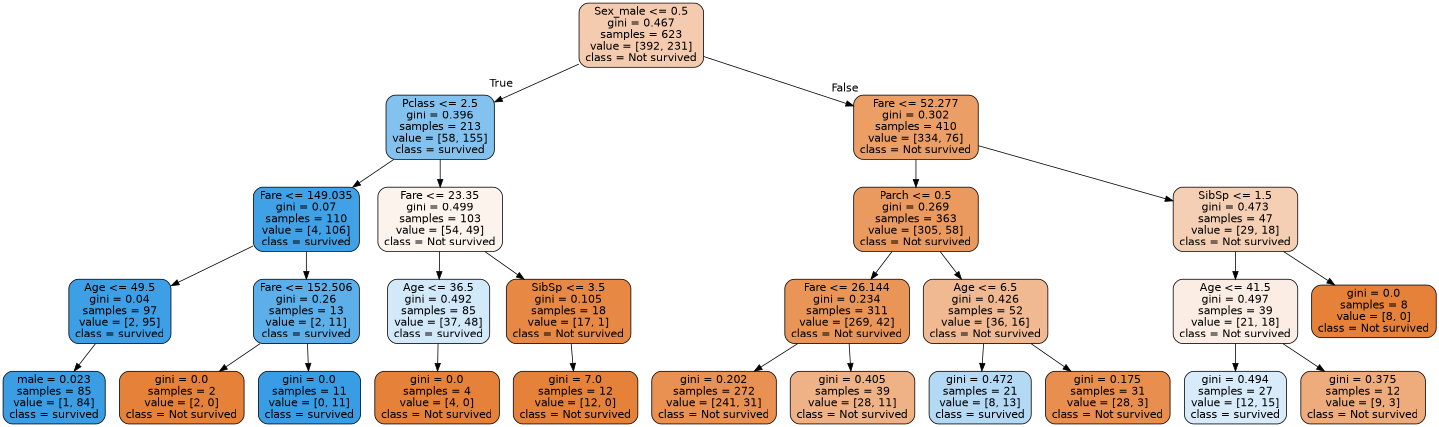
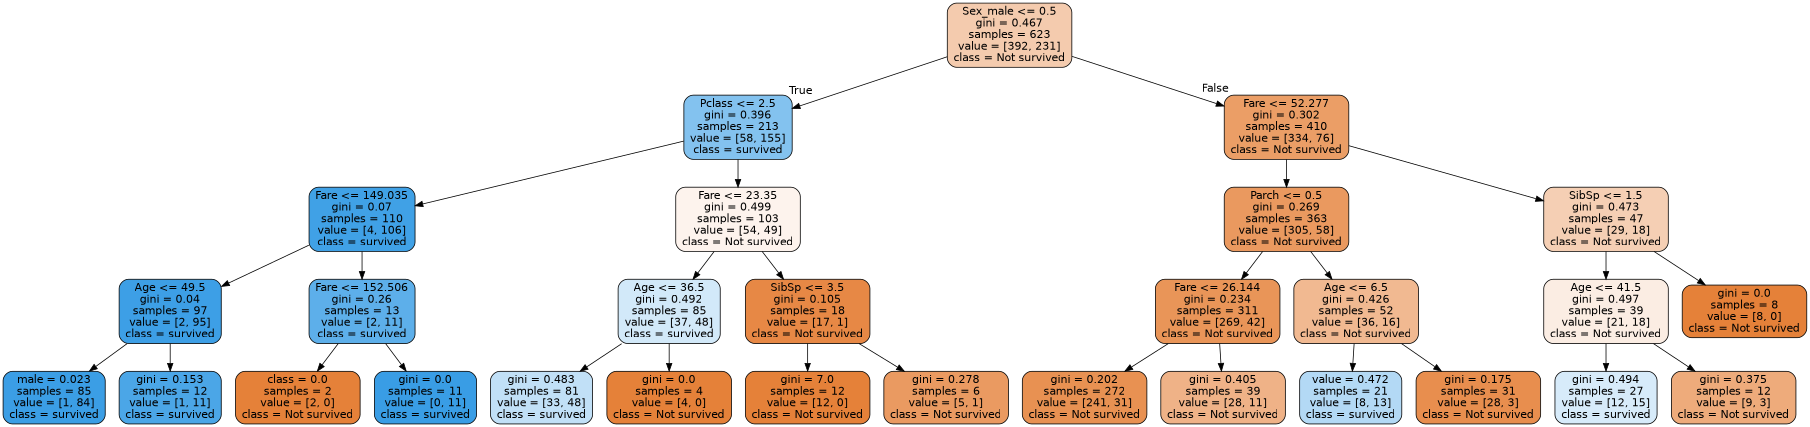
  digraph {
    node [color=black fillcolor="#e58139" fontname=helvetica shape=box style="filled, rounded"]
    edge [fontname=helvetica]
    n1 [fillcolor="#f4cbae" label="Sex_male <= 0.5\ngini = 0.467\nsamples = 623\nvalue = [392, 231]\nclass = Not survived"]
    n2 [fillcolor="#83c2ef" label="Pclass <= 2.5\ngini = 0.396\nsamples = 213\nvalue = [58, 155]\nclass = survived"]
    n3 [fillcolor="#eb9e66" label="Fare <= 52.277\ngini = 0.302\nsamples = 410\nvalue = [334, 76]\nclass = Not survived"]
    n4 [fillcolor="#40a1e6" label="Fare <= 149.035\ngini = 0.07\nsamples = 110\nvalue = [4, 106]\nclass = survived"]
    n5 [fillcolor="#fdf3ed" label="Fare <= 23.35\ngini = 0.499\nsamples = 103\nvalue = [54, 49]\nclass = Not survived"]
    n6 [fillcolor="#ea995f" label="Parch <= 0.5\ngini = 0.269\nsamples = 363\nvalue = [305, 58]\nclass = Not survived"]
    n7 [fillcolor="#f5cfb4" label="SibSp <= 1.5\ngini = 0.473\nsamples = 47\nvalue = [29, 18]\nclass = Not survived"]
    n8 [fillcolor="#3d9fe6" label="Age <= 49.5\ngini = 0.04\nsamples = 97\nvalue = [2, 95]\nclass = survived"]
    n9 [fillcolor="#5dafea" label="Fare <= 152.506\ngini = 0.26\nsamples = 13\nvalue = [2, 11]\nclass = survived"]
    n10 [fillcolor="#d2e9f9" label="Age <= 36.5\ngini = 0.492\nsamples = 85\nvalue = [37, 48]\nclass = survived"]
    n11 [fillcolor="#e78845" label="SibSp <= 3.5\ngini = 0.105\nsamples = 18\nvalue = [17, 1]\nclass = Not survived"]
    n12 [fillcolor="#3b9ee5" label="male = 0.023\nsamples = 85\nvalue = [1, 84]\nclass = survived"]
-   n14 [label="gini = 0.0\nsamples = 2\nvalue = [2, 0]\nclass = Not survived"]
+   n13 [fillcolor="#4ba6e7" label="gini = 0.153\nsamples = 12\nvalue = [1, 11]\nclass = survived"]
+   n14 [label="class = 0.0\nsamples = 2\nvalue = [2, 0]\nclass = Not survived"]
    n15 [fillcolor="#399de5" label="gini = 0.0\nsamples = 11\nvalue = [0, 11]\nclass = survived"]
+   n16 [fillcolor="#c1e0f7" label="gini = 0.483\nsamples = 81\nvalue = [33, 48]\nclass = survived"]
    n17 [label="gini = 0.0\nsamples = 4\nvalue = [4, 0]\nclass = Not survived"]
    n18 [label="gini = 7.0\nsamples = 12\nvalue = [12, 0]\nclass = Not survived"]
+   n19 [fillcolor="#ea9a61" label="gini = 0.278\nsamples = 6\nvalue = [5, 1]\nclass = Not survived"]
    n20 [fillcolor="#e99558" label="Fare <= 26.144\ngini = 0.234\nsamples = 311\nvalue = [269, 42]\nclass = Not survived"]
    n21 [fillcolor="#f1b991" label="Age <= 6.5\ngini = 0.426\nsamples = 52\nvalue = [36, 16]\nclass = Not survived"]
    n22 [fillcolor="#fbede3" label="Age <= 41.5\ngini = 0.497\nsamples = 39\nvalue = [21, 18]\nclass = Not survived"]
    n23 [label="gini = 0.0\nsamples = 8\nvalue = [8, 0]\nclass = Not survived"]
    n24 [fillcolor="#e89152" label="gini = 0.202\nsamples = 272\nvalue = [241, 31]\nclass = Not survived"]
    n25 [fillcolor="#efb287" label="gini = 0.405\nsamples = 39\nvalue = [28, 11]\nclass = Not survived"]
-   n26 [fillcolor="#b3d9f5" label="gini = 0.472\nsamples = 21\nvalue = [8, 13]\nclass = survived"]
+   n26 [fillcolor="#b3d9f5" label="value = 0.472\nsamples = 21\nvalue = [8, 13]\nclass = survived"]
    n27 [fillcolor="#e88e4e" label="gini = 0.175\nsamples = 31\nvalue = [28, 3]\nclass = Not survived"]
    n28 [fillcolor="#d7ebfa" label="gini = 0.494\nsamples = 27\nvalue = [12, 15]\nclass = survived"]
    n29 [fillcolor="#eeab7b" label="gini = 0.375\nsamples = 12\nvalue = [9, 3]\nclass = Not survived"]
    n1 -> n2 [headlabel=True labelangle=45 labeldistance=2.5]
    n1 -> n3 [headlabel=False labelangle=-45 labeldistance=2.5]
    n2 -> n4
    n2 -> n5
    n3 -> n6
    n3 -> n7
    n4 -> n8
    n4 -> n9
    n5 -> n10
    n5 -> n11
    n6 -> n20
    n6 -> n21
    n7 -> n22
    n7 -> n23
    n8 -> n12
+   n8 -> n13
    n9 -> n14
    n9 -> n15
+   n10 -> n16
    n10 -> n17
    n11 -> n18
+   n11 -> n19
    n20 -> n24
    n20 -> n25
    n21 -> n26
    n21 -> n27
    n22 -> n28
    n22 -> n29
  }
